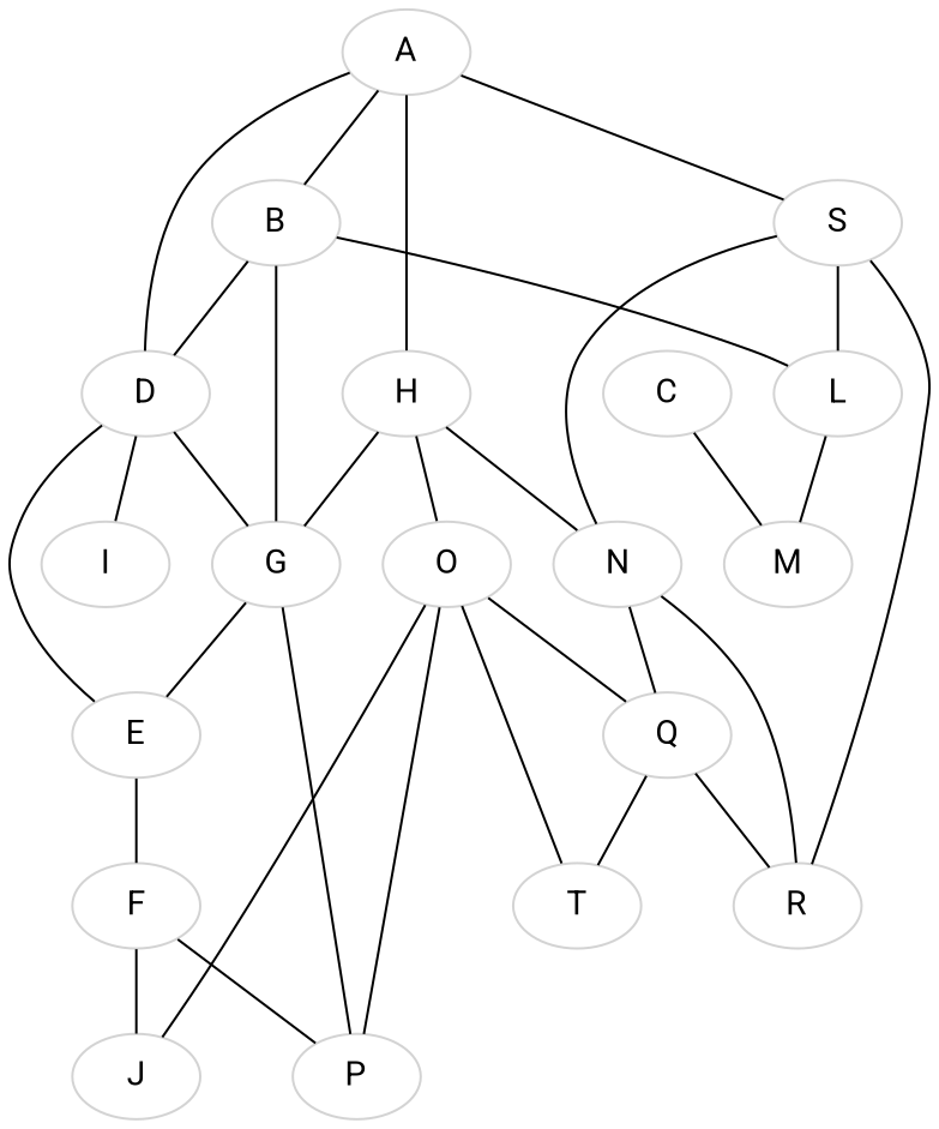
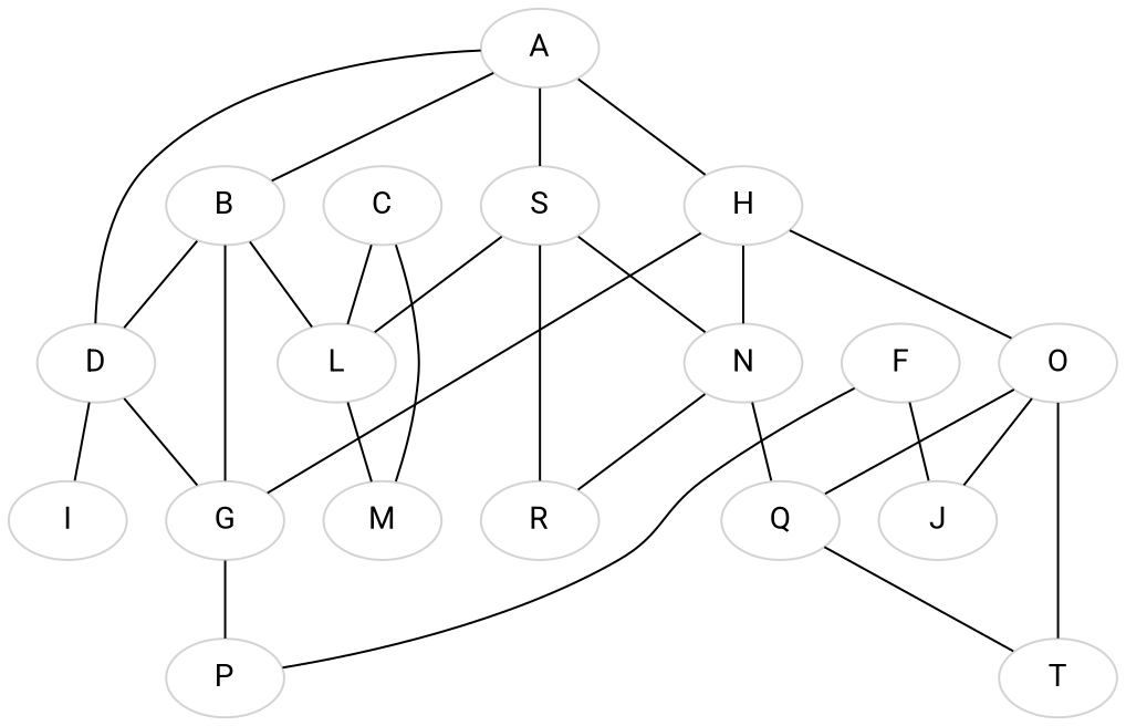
  strict graph {
    fontname=Roboto
    node [color=lightgrey fontname=Roboto]
    edge [color=black fontname=Roboto weight=80]
    A
    B
    D
    H
    S
    L
    G
    I
-   E
    N
    O
    R
    C
    M
    P
    F
    Q
    J
    T
    A -- B [weight=69]
    A -- D [weight=84]
    A -- H [weight=79]
    A -- S [weight=86]
    B -- D [weight=76]
    B -- L
    B -- G [weight=69]
    D -- G [weight=78]
    D -- I [weight=84]
-   D -- E [weight=83]
    H -- G
    H -- N [weight=78]
    H -- O [weight=82]
    S -- L [weight=83]
    S -- N [weight=79]
    S -- R [weight=86]
    L -- M [weight=75]
-   G -- E [weight=66]
    G -- P
-   E -- F [weight=91]
    N -- R [weight=51]
    N -- Q [weight=75]
-   O -- P
    O -- Q [weight=88]
    O -- J [weight=86]
    O -- T [weight=76]
+   C -- L [weight=78]
    C -- M [weight=77]
    F -- P [weight=70]
    F -- J [weight=92]
-   Q -- R [weight=89]
    Q -- T [weight=70]
  }
